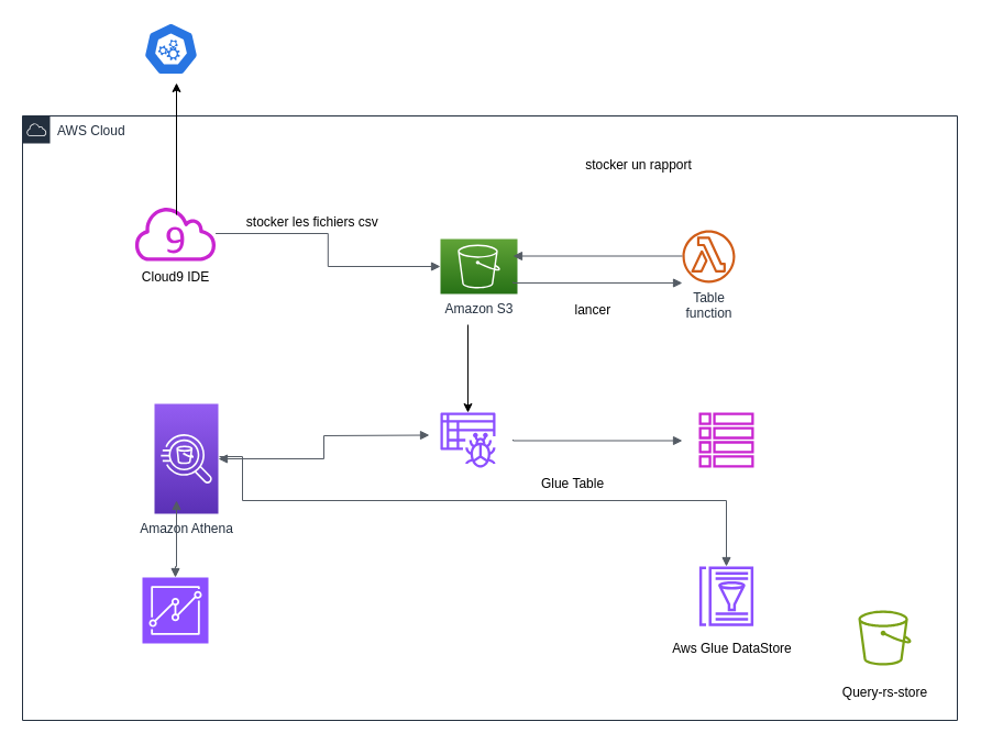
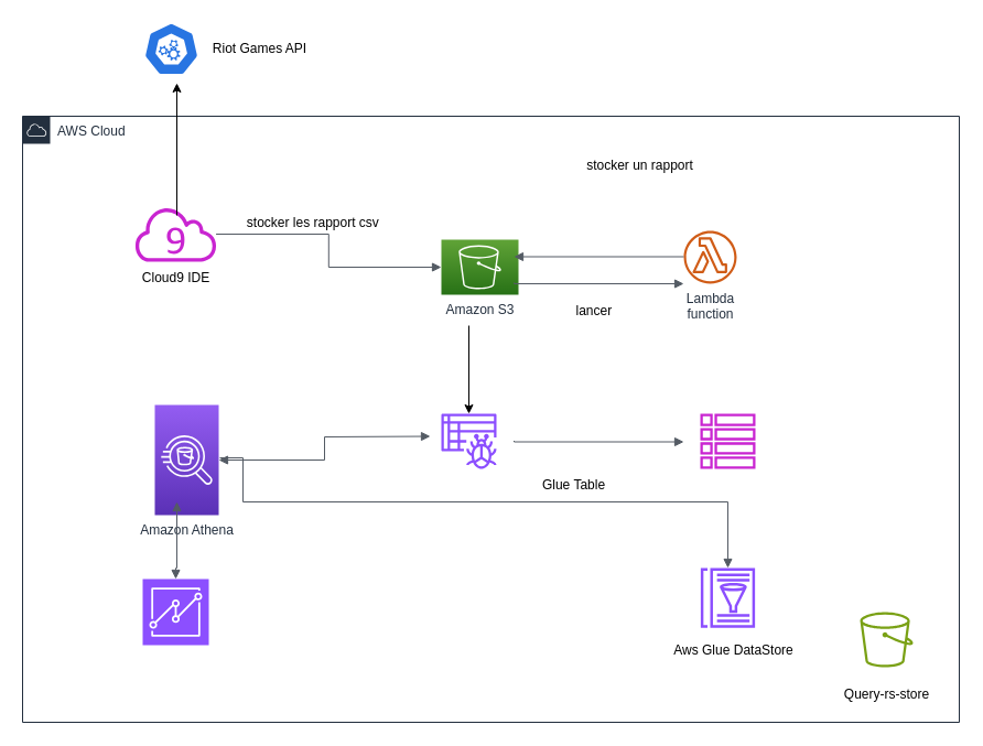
  <mxCell id="0" />
  <mxCell id="1" parent="0" />
  <mxCell id="2" value="AWS Cloud" style="points=[[0,0],[0.25,0],[0.5,0],[0.75,0],[1,0],[1,0.25],[1,0.5],[1,0.75],[1,1],[0.75,1],[0.5,1],[0.25,1],[0,1],[0,0.75],[0,0.5],[0,0.25]];outlineConnect=0;gradientColor=none;html=1;whiteSpace=wrap;fontSize=12;fontStyle=0;container=1;pointerEvents=0;collapsible=0;recursiveResize=0;shape=mxgraph.aws4.group;grIcon=mxgraph.aws4.group_aws_cloud;strokeColor=#232F3E;fillColor=none;verticalAlign=top;align=left;spacingLeft=30;fontColor=#232F3E;dashed=0;" vertex="1" parent="1"><mxGeometry x="20" y="105" width="850" height="550" as="geometry" /></mxCell>
  <mxCell id="3" value="Amazon S3" style="outlineConnect=0;fontColor=#232F3E;gradientColor=#60A337;gradientDirection=north;fillColor=#277116;strokeColor=#ffffff;dashed=0;verticalLabelPosition=bottom;verticalAlign=top;align=center;html=1;fontSize=12;fontStyle=0;aspect=fixed;shape=mxgraph.aws4.resourceIcon;resIcon=mxgraph.aws4.s3;labelBackgroundColor=#ffffff;" parent="2" vertex="1"><mxGeometry x="380" y="112" width="70" height="50" as="geometry" /></mxCell>
- <mxCell id="4" value="Table&lt;br&gt;function" style="outlineConnect=0;fontColor=#232F3E;gradientColor=none;fillColor=#D05C17;strokeColor=none;dashed=0;verticalLabelPosition=bottom;verticalAlign=top;align=center;html=1;fontSize=12;fontStyle=0;aspect=fixed;pointerEvents=1;shape=mxgraph.aws4.lambda_function;labelBackgroundColor=#ffffff;" parent="2" vertex="1"><mxGeometry x="600" y="104" width="48" height="48" as="geometry" /></mxCell>
+ <mxCell id="4" value="Lambda&lt;br&gt;function" style="outlineConnect=0;fontColor=#232F3E;gradientColor=none;fillColor=#D05C17;strokeColor=none;dashed=0;verticalLabelPosition=bottom;verticalAlign=top;align=center;html=1;fontSize=12;fontStyle=0;aspect=fixed;pointerEvents=1;shape=mxgraph.aws4.lambda_function;labelBackgroundColor=#ffffff;" parent="2" vertex="1"><mxGeometry x="600" y="104" width="48" height="48" as="geometry" /></mxCell>
  <mxCell id="5" value="" style="edgeStyle=orthogonalEdgeStyle;html=1;endArrow=none;elbow=vertical;startArrow=block;startFill=1;strokeColor=#545B64;rounded=0;" edge="1" parent="2" target="4"><mxGeometry width="100" relative="1" as="geometry"><mxPoint x="446" y="127.5" as="sourcePoint" /><mxPoint x="546" y="127.5" as="targetPoint" /><Array as="points" /></mxGeometry></mxCell>
  <mxCell id="6" value="" style="edgeStyle=orthogonalEdgeStyle;html=1;endArrow=block;elbow=vertical;startArrow=none;endFill=1;strokeColor=#545B64;rounded=0;" edge="1" parent="2" target="4"><mxGeometry width="100" relative="1" as="geometry"><mxPoint x="446" y="151" as="sourcePoint" /><mxPoint x="546" y="151" as="targetPoint" /><Array as="points"><mxPoint x="446" y="152" /></Array></mxGeometry></mxCell>
  <mxCell id="7" value="stocker un rapport" style="text;html=1;align=center;verticalAlign=middle;resizable=0;points=[];autosize=1;strokeColor=none;fillColor=none;" vertex="1" parent="2"><mxGeometry x="500" y="30" width="120" height="30" as="geometry" /></mxCell>
  <mxCell id="8" value="lancer&amp;nbsp;" style="text;html=1;align=center;verticalAlign=middle;resizable=0;points=[];autosize=1;strokeColor=none;fillColor=none;" vertex="1" parent="2"><mxGeometry x="490" y="162" width="60" height="30" as="geometry" /></mxCell>
  <mxCell id="9" value="" style="sketch=0;outlineConnect=0;fontColor=#232F3E;gradientColor=none;fillColor=#C925D1;strokeColor=none;dashed=0;verticalLabelPosition=bottom;verticalAlign=top;align=center;html=1;fontSize=12;fontStyle=0;aspect=fixed;shape=mxgraph.aws4.cloud9;" vertex="1" parent="2"><mxGeometry x="100" y="82" width="78" height="50" as="geometry" /></mxCell>
  <mxCell id="10" value="" style="edgeStyle=orthogonalEdgeStyle;html=1;endArrow=block;elbow=vertical;startArrow=none;endFill=1;strokeColor=#545B64;rounded=0;" edge="1" parent="2" source="9" target="3"><mxGeometry width="100" relative="1" as="geometry"><mxPoint x="228" y="120" as="sourcePoint" /><mxPoint x="328" y="120" as="targetPoint" /><Array as="points" /></mxGeometry></mxCell>
- <mxCell id="11" value="stocker les fichiers csv&amp;nbsp;" style="text;html=1;align=center;verticalAlign=middle;resizable=0;points=[];autosize=1;strokeColor=none;fillColor=none;" vertex="1" parent="2"><mxGeometry x="190" y="82" width="150" height="30" as="geometry" /></mxCell>
+ <mxCell id="11" value="stocker les rapport csv&amp;nbsp;" style="text;html=1;align=center;verticalAlign=middle;resizable=0;points=[];autosize=1;strokeColor=none;fillColor=none;" vertex="1" parent="2"><mxGeometry x="190" y="82" width="150" height="30" as="geometry" /></mxCell>
  <mxCell id="12" value="" style="endArrow=classic;html=1;rounded=0;" edge="1" parent="2"><mxGeometry width="50" height="50" relative="1" as="geometry"><mxPoint x="140" y="90" as="sourcePoint" /><mxPoint x="140" y="-30" as="targetPoint" /></mxGeometry></mxCell>
  <mxCell id="13" value="" style="sketch=0;outlineConnect=0;fontColor=#232F3E;gradientColor=none;fillColor=#8C4FFF;strokeColor=none;dashed=0;verticalLabelPosition=bottom;verticalAlign=top;align=center;html=1;fontSize=12;fontStyle=0;aspect=fixed;pointerEvents=1;shape=mxgraph.aws4.glue_crawlers;" vertex="1" parent="2"><mxGeometry x="380" y="270" width="50" height="50" as="geometry" /></mxCell>
  <mxCell id="14" value="Cloud9 IDE" style="text;html=1;align=center;verticalAlign=middle;resizable=0;points=[];autosize=1;strokeColor=none;fillColor=none;" vertex="1" parent="2"><mxGeometry x="99" y="132" width="80" height="30" as="geometry" /></mxCell>
  <mxCell id="15" value="" style="endArrow=classic;html=1;rounded=0;" edge="1" parent="2" target="13"><mxGeometry width="50" height="50" relative="1" as="geometry"><mxPoint x="405" y="190" as="sourcePoint" /><mxPoint x="360.5" y="192" as="targetPoint" /></mxGeometry></mxCell>
  <mxCell id="16" value="" style="sketch=0;outlineConnect=0;fontColor=#232F3E;gradientColor=none;fillColor=#C925D1;strokeColor=none;dashed=0;verticalLabelPosition=bottom;verticalAlign=top;align=center;html=1;fontSize=12;fontStyle=0;aspect=fixed;pointerEvents=1;shape=mxgraph.aws4.table;" vertex="1" parent="2"><mxGeometry x="615" y="270" width="50" height="50" as="geometry" /></mxCell>
  <mxCell id="17" value="Glue Table" style="text;html=1;align=center;verticalAlign=middle;resizable=0;points=[];autosize=1;strokeColor=none;fillColor=none;" vertex="1" parent="2"><mxGeometry x="460" y="320" width="80" height="30" as="geometry" /></mxCell>
  <mxCell id="18" value="" style="edgeStyle=orthogonalEdgeStyle;html=1;endArrow=block;elbow=vertical;startArrow=none;endFill=1;strokeColor=#545B64;rounded=0;" edge="1" parent="2"><mxGeometry width="100" relative="1" as="geometry"><mxPoint x="446" y="294.5" as="sourcePoint" /><mxPoint x="600" y="295.5" as="targetPoint" /><Array as="points"><mxPoint x="446" y="295.5" /></Array></mxGeometry></mxCell>
  <mxCell id="19" value="Amazon Athena" style="outlineConnect=0;fontColor=#232F3E;gradientColor=#945DF2;gradientDirection=north;fillColor=#5A30B5;strokeColor=#ffffff;dashed=0;verticalLabelPosition=bottom;verticalAlign=top;align=center;html=1;fontSize=12;fontStyle=0;aspect=fixed;shape=mxgraph.aws4.resourceIcon;resIcon=mxgraph.aws4.athena;labelBackgroundColor=#ffffff;" vertex="1" parent="2"><mxGeometry x="120" y="262" width="58" height="100" as="geometry" /></mxCell>
  <mxCell id="20" value="" style="edgeStyle=orthogonalEdgeStyle;html=1;endArrow=block;elbow=vertical;startArrow=block;startFill=1;endFill=1;strokeColor=#545B64;rounded=0;" edge="1" parent="2" source="19"><mxGeometry width="100" relative="1" as="geometry"><mxPoint x="270" y="290.5" as="sourcePoint" /><mxPoint x="370" y="290.5" as="targetPoint" /></mxGeometry></mxCell>
  <mxCell id="21" value="" style="sketch=0;outlineConnect=0;fontColor=#232F3E;gradientColor=none;fillColor=#8C4FFF;strokeColor=none;dashed=0;verticalLabelPosition=bottom;verticalAlign=top;align=center;html=1;fontSize=12;fontStyle=0;aspect=fixed;pointerEvents=1;shape=mxgraph.aws4.glue_data_catalog;" vertex="1" parent="2"><mxGeometry x="615" y="410" width="50" height="54.17" as="geometry" /></mxCell>
  <mxCell id="22" value="Aws Glue DataStore&lt;br&gt;" style="text;html=1;align=center;verticalAlign=middle;resizable=0;points=[];autosize=1;strokeColor=none;fillColor=none;" vertex="1" parent="2"><mxGeometry x="580" y="470" width="130" height="30" as="geometry" /></mxCell>
  <mxCell id="23" value="" style="edgeStyle=orthogonalEdgeStyle;html=1;endArrow=block;elbow=vertical;startArrow=none;endFill=1;strokeColor=#545B64;rounded=0;" edge="1" parent="2" target="21"><mxGeometry width="100" relative="1" as="geometry"><mxPoint x="179" y="310" as="sourcePoint" /><mxPoint x="279" y="310" as="targetPoint" /><Array as="points"><mxPoint x="200" y="310" /><mxPoint x="200" y="350" /><mxPoint x="640" y="350" /></Array></mxGeometry></mxCell>
  <mxCell id="24" value="" style="sketch=0;points=[[0,0,0],[0.25,0,0],[0.5,0,0],[0.75,0,0],[1,0,0],[0,1,0],[0.25,1,0],[0.5,1,0],[0.75,1,0],[1,1,0],[0,0.25,0],[0,0.5,0],[0,0.75,0],[1,0.25,0],[1,0.5,0],[1,0.75,0]];outlineConnect=0;fontColor=#232F3E;fillColor=#8C4FFF;strokeColor=#ffffff;dashed=0;verticalLabelPosition=bottom;verticalAlign=top;align=center;html=1;fontSize=12;fontStyle=0;aspect=fixed;shape=mxgraph.aws4.resourceIcon;resIcon=mxgraph.aws4.quicksight;" vertex="1" parent="2"><mxGeometry x="109" y="420" width="60" height="60" as="geometry" /></mxCell>
  <mxCell id="25" value="" style="edgeStyle=orthogonalEdgeStyle;html=1;endArrow=block;elbow=vertical;startArrow=block;startFill=1;endFill=1;strokeColor=#545B64;rounded=0;exitX=0.5;exitY=0;exitDx=0;exitDy=0;exitPerimeter=0;" edge="1" parent="2" source="24"><mxGeometry width="100" relative="1" as="geometry"><mxPoint x="130" y="410" as="sourcePoint" /><mxPoint x="140" y="350" as="targetPoint" /><Array as="points"><mxPoint x="139" y="410" /><mxPoint x="140" y="410" /></Array></mxGeometry></mxCell>
  <mxCell id="26" value="" style="sketch=0;outlineConnect=0;fontColor=#232F3E;gradientColor=none;fillColor=#7AA116;strokeColor=none;dashed=0;verticalLabelPosition=bottom;verticalAlign=top;align=center;html=1;fontSize=12;fontStyle=0;aspect=fixed;pointerEvents=1;shape=mxgraph.aws4.bucket;" vertex="1" parent="2"><mxGeometry x="760" y="450" width="48.08" height="50" as="geometry" /></mxCell>
  <mxCell id="27" value="Query-rs-store" style="text;html=1;align=center;verticalAlign=middle;resizable=0;points=[];autosize=1;strokeColor=none;fillColor=none;" vertex="1" parent="2"><mxGeometry x="734.04" y="510" width="100" height="30" as="geometry" /></mxCell>
  <mxCell id="28" value="" style="aspect=fixed;sketch=0;html=1;dashed=0;whitespace=wrap;fillColor=#2875E2;strokeColor=#ffffff;points=[[0.005,0.63,0],[0.1,0.2,0],[0.9,0.2,0],[0.5,0,0],[0.995,0.63,0],[0.72,0.99,0],[0.5,1,0],[0.28,0.99,0]];shape=mxgraph.kubernetes.icon2;prIcon=api" vertex="1" parent="1"><mxGeometry x="130" y="20" width="50" height="48" as="geometry" /></mxCell>
+ <mxCell id="29" value="Riot Games API&lt;br&gt;" style="text;html=1;align=center;verticalAlign=middle;resizable=0;points=[];autosize=1;strokeColor=none;fillColor=none;" vertex="1" parent="1"><mxGeometry x="180" y="29" width="110" height="30" as="geometry" /></mxCell>
